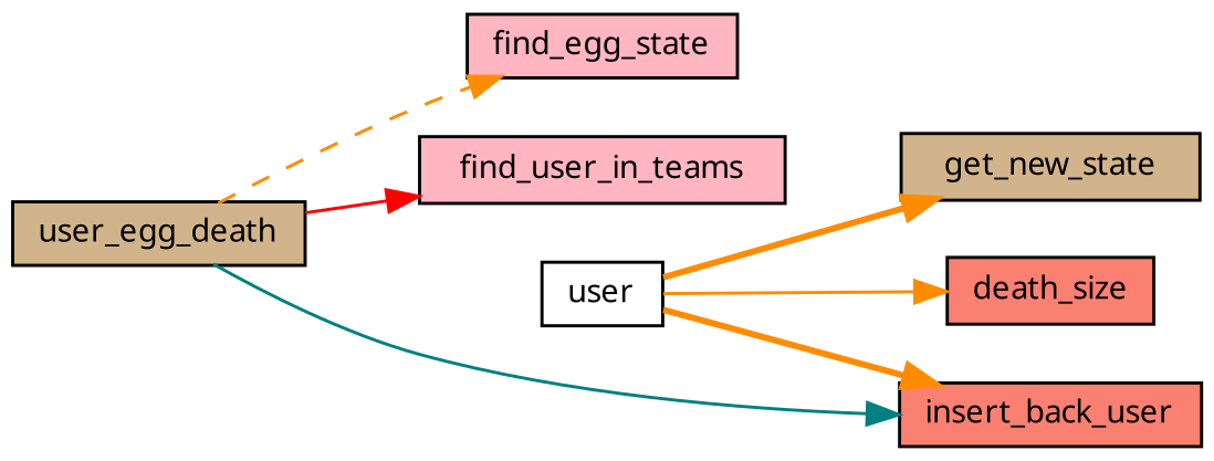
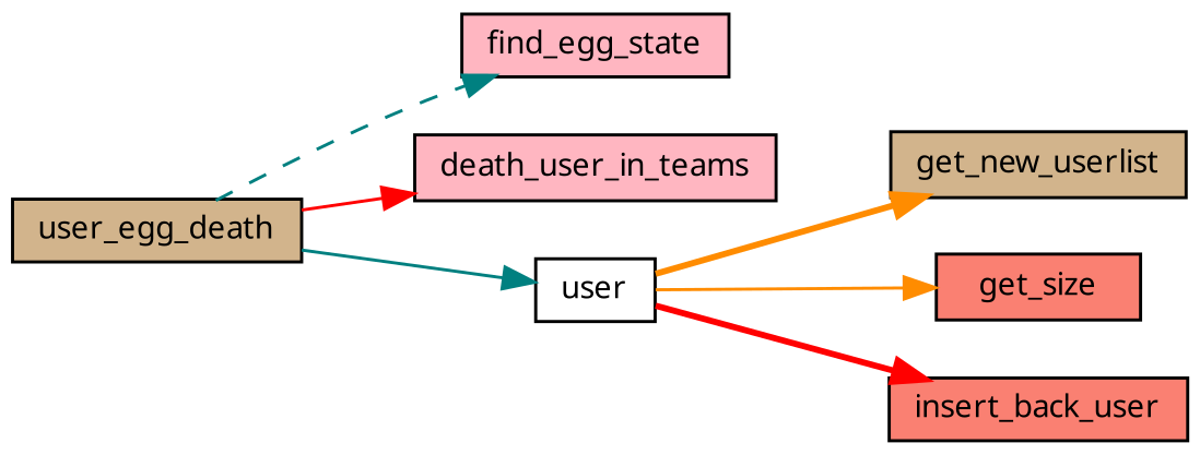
  digraph {
    fontname="Noto Sans"
    rankdir=LR
    node [color=black fillcolor=tan fontname="Noto Sans" fontsize=10 shape=record style=filled]
    edge [color=teal fontname="Noto Sans" fontsize=10 labelfontname=Helvetica labelfontsize=10 style=solid]
    n1 [fontcolor=black height=0.2 label=user_egg_death width=0.4]
    n2 [fillcolor=lightpink height=0.2 label=find_egg_state width=0.4]
-   n3 [fillcolor=lightpink height=0.2 label=find_user_in_teams width=0.4]
+   n3 [fillcolor=lightpink height=0.2 label=death_user_in_teams width=0.4]
    n4 [fillcolor=white height=0.2 label=user width=0.4]
-   n5 [height=0.2 label=get_new_state width=0.4]
-   n6 [fillcolor=salmon height=0.2 label=death_size width=0.4]
+   n5 [height=0.2 label=get_new_userlist width=0.4]
+   n6 [fillcolor=salmon height=0.2 label=get_size width=0.4]
    n7 [fillcolor=salmon height=0.2 label=insert_back_user width=0.4]
-   n1 -> n2 [color=darkorange style=dashed]
+   n1 -> n2 [style=dashed]
    n1 -> n3 [color=red]
-   n1 -> n7
+   n1 -> n4
    n4 -> n5 [color=darkorange style=bold]
    n4 -> n6 [color=darkorange]
-   n4 -> n7 [color=darkorange style=bold]
+   n4 -> n7 [color=red style=bold]
  }
